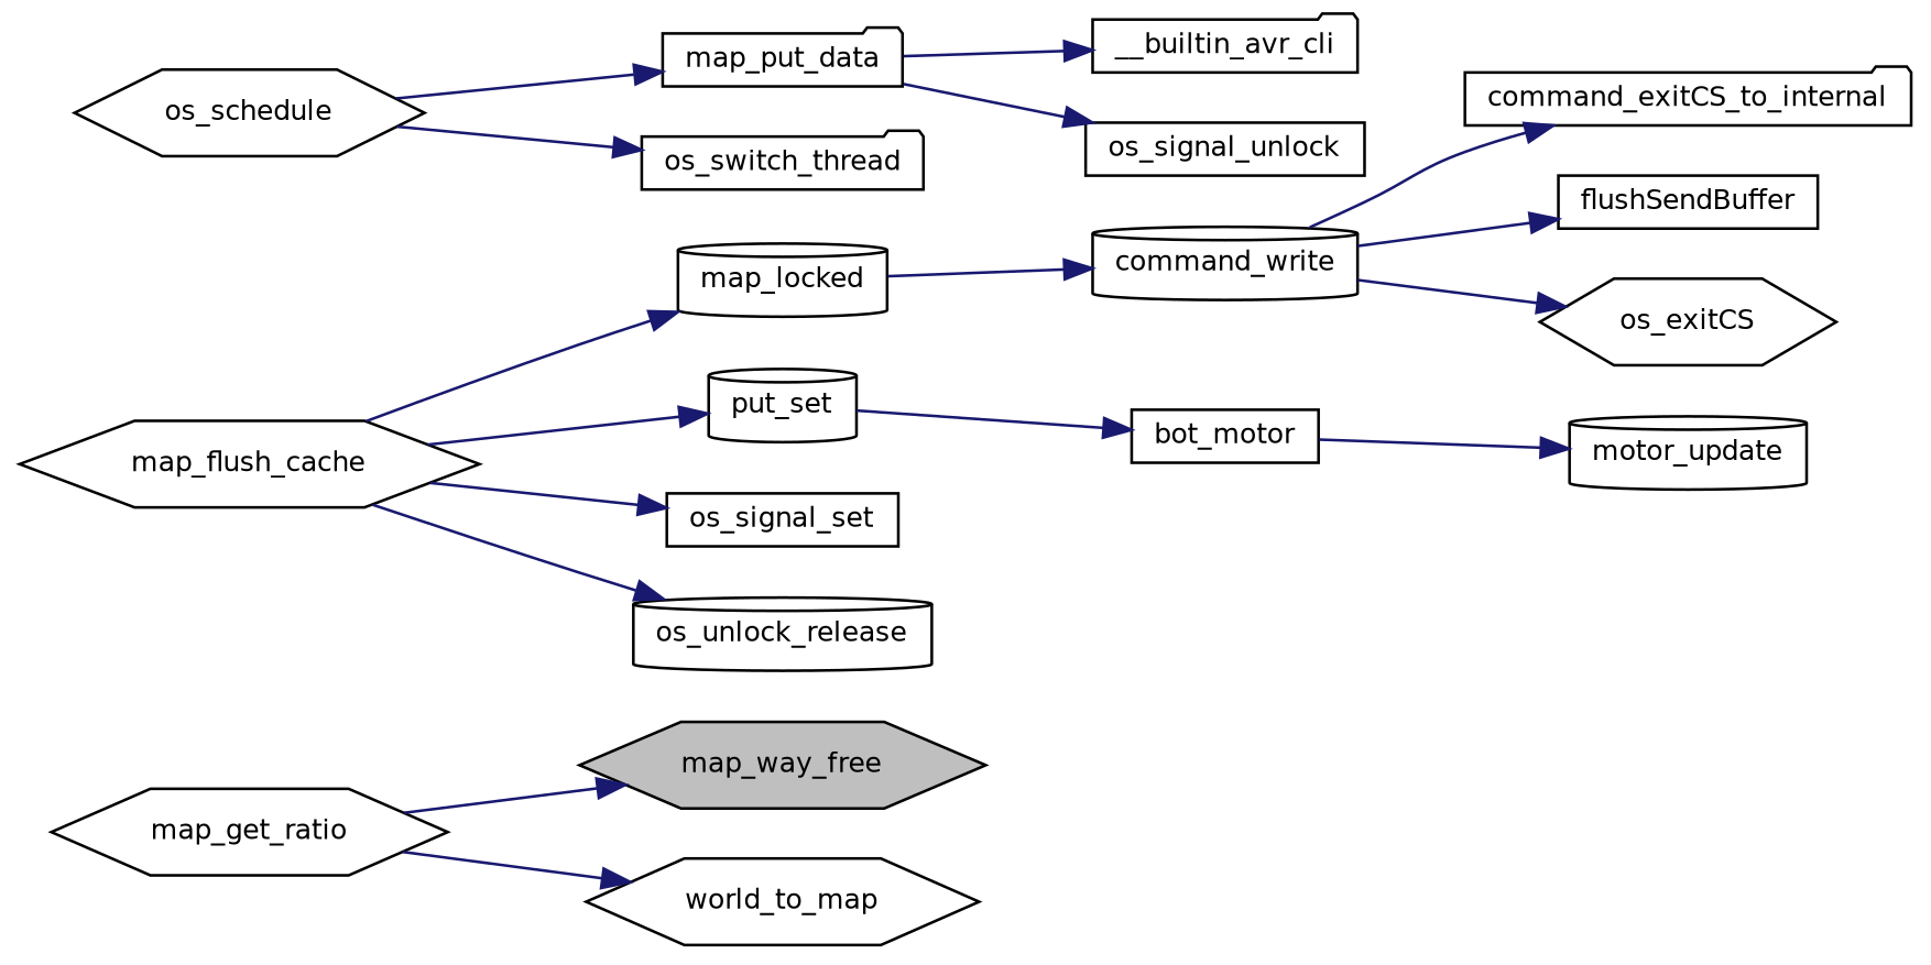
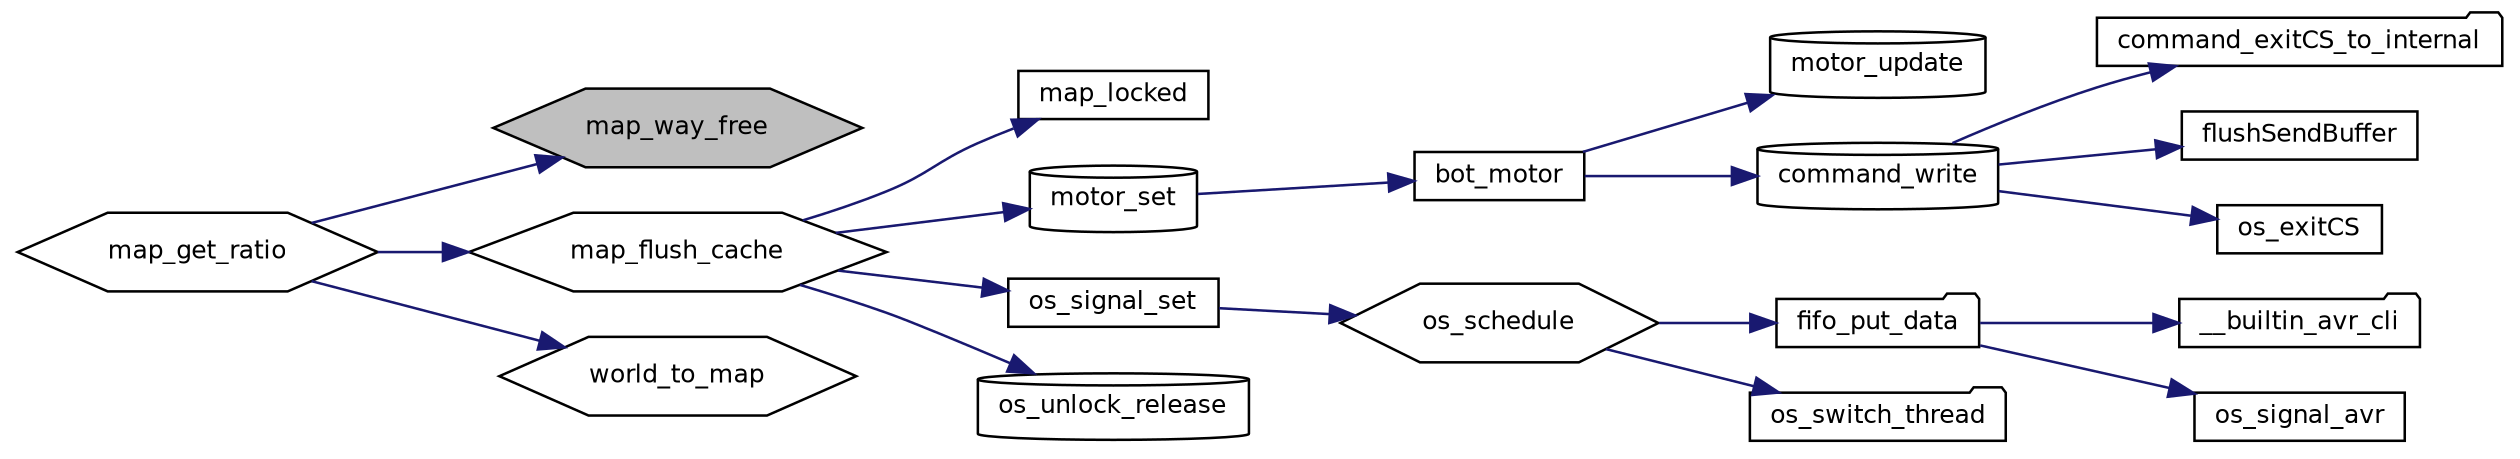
  digraph {
    rankdir=LR
    node [color=black fillcolor=white fontname=Helvetica fontsize=10 shape=box style=filled]
    edge [color=midnightblue fontname=Helvetica fontsize=10 labelfontname=Helvetica labelfontsize=10 style=solid]
    n1 [fillcolor=grey75 fontcolor=black height=0.2 label=map_way_free shape=hexagon width=0.4]
    n2 [height=0.2 label=map_get_ratio shape=hexagon width=0.4]
    n3 [height=0.2 label=map_flush_cache shape=hexagon width=0.4]
    n4 [height=0.2 label=world_to_map shape=hexagon width=0.4]
-   n5 [height=0.2 label=map_locked shape=cylinder width=0.4]
-   n6 [height=0.2 label=put_set shape=cylinder width=0.4]
+   n5 [height=0.2 label=map_locked width=0.4]
+   n6 [height=0.2 label=motor_set shape=cylinder width=0.4]
    n7 [height=0.2 label=os_signal_set width=0.4]
    n8 [height=0.2 label=os_unlock_release shape=cylinder width=0.4]
    n9 [height=0.2 label=bot_motor width=0.4]
    n10 [height=0.2 label=os_schedule shape=hexagon width=0.4]
    n11 [height=0.2 label=motor_update shape=cylinder width=0.4]
    n12 [height=0.2 label=command_write shape=cylinder width=0.4]
    n13 [height=0.2 label=command_exitCS_to_internal shape=folder width=0.4]
    n14 [height=0.2 label=flushSendBuffer width=0.4]
-   n15 [height=0.2 label=os_exitCS shape=hexagon width=0.4]
-   n16 [height=0.2 label=map_put_data shape=folder width=0.4]
+   n15 [height=0.2 label=os_exitCS width=0.4]
+   n16 [height=0.2 label=fifo_put_data shape=folder width=0.4]
    n17 [height=0.2 label=os_switch_thread shape=folder width=0.4]
    n18 [height=0.2 label=__builtin_avr_cli shape=folder width=0.4]
-   n19 [height=0.2 label=os_signal_unlock width=0.4]
+   n19 [height=0.2 label=os_signal_avr width=0.4]
    n2 -> n1
+   n2 -> n3
    n2 -> n4
    n3 -> n5
    n3 -> n6
    n3 -> n7
    n3 -> n8
    n6 -> n9
+   n7 -> n10
    n9 -> n11
-   n5 -> n12
+   n9 -> n12
    n10 -> n16
    n10 -> n17
    n12 -> n13
    n12 -> n14
    n12 -> n15
    n16 -> n18
    n16 -> n19
  }
